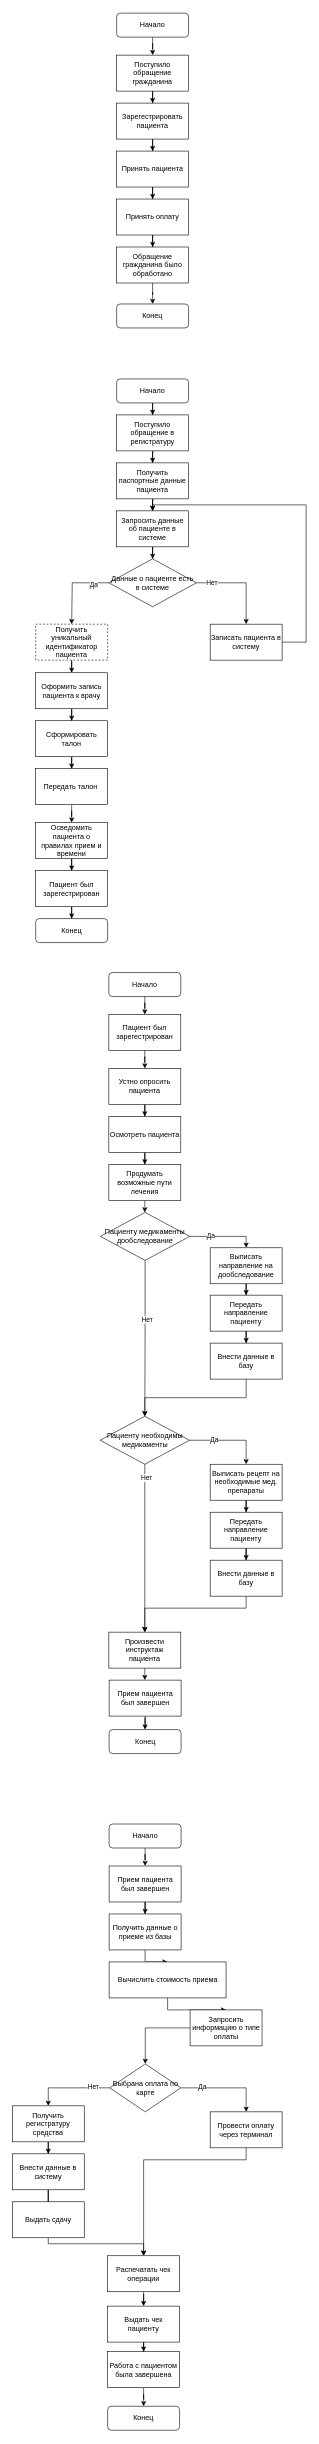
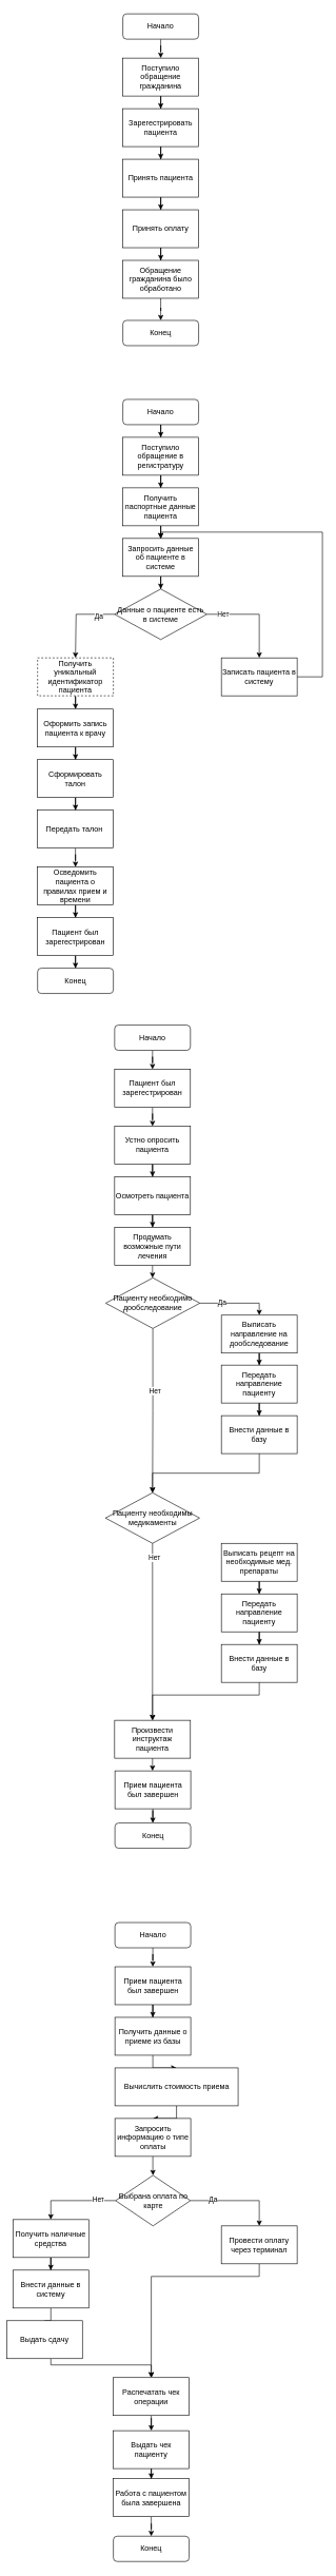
  <mxCell id="0" />
  <mxCell id="1" parent="0" />
  <mxCell id="2" value="" style="edgeStyle=orthogonalEdgeStyle;rounded=0;orthogonalLoop=1;jettySize=auto;html=1;" edge="1" parent="1" source="3" target="5"><mxGeometry relative="1" as="geometry" /></mxCell>
  <mxCell id="3" value="Начало" style="rounded=1;whiteSpace=wrap;html=1;" vertex="1" parent="1"><mxGeometry x="194" y="20" width="120" height="40" as="geometry" /></mxCell>
  <mxCell id="4" value="" style="edgeStyle=orthogonalEdgeStyle;rounded=0;orthogonalLoop=1;jettySize=auto;html=1;" edge="1" parent="1" source="5" target="7"><mxGeometry relative="1" as="geometry" /></mxCell>
  <mxCell id="5" value="Поступило обращение гражданина" style="rounded=0;whiteSpace=wrap;html=1;" vertex="1" parent="1"><mxGeometry x="194" y="90" width="120" height="60" as="geometry" /></mxCell>
  <mxCell id="6" value="" style="edgeStyle=orthogonalEdgeStyle;rounded=0;orthogonalLoop=1;jettySize=auto;html=1;" edge="1" parent="1" source="7" target="9"><mxGeometry relative="1" as="geometry" /></mxCell>
  <mxCell id="7" value="Зарегестрировать пациента" style="whiteSpace=wrap;html=1;rounded=0;" vertex="1" parent="1"><mxGeometry x="194" y="170" width="120" height="60" as="geometry" /></mxCell>
  <mxCell id="8" value="" style="edgeStyle=orthogonalEdgeStyle;rounded=0;orthogonalLoop=1;jettySize=auto;html=1;" edge="1" parent="1" source="9" target="11"><mxGeometry relative="1" as="geometry" /></mxCell>
  <mxCell id="9" value="Принять пациента" style="whiteSpace=wrap;html=1;rounded=0;" vertex="1" parent="1"><mxGeometry x="194" y="250" width="120" height="60" as="geometry" /></mxCell>
  <mxCell id="10" value="" style="edgeStyle=orthogonalEdgeStyle;rounded=0;orthogonalLoop=1;jettySize=auto;html=1;" edge="1" parent="1" source="11" target="13"><mxGeometry relative="1" as="geometry" /></mxCell>
  <mxCell id="11" value="Принять оплату" style="whiteSpace=wrap;html=1;rounded=0;" vertex="1" parent="1"><mxGeometry x="194" y="330" width="120" height="60" as="geometry" /></mxCell>
  <mxCell id="12" value="" style="edgeStyle=orthogonalEdgeStyle;rounded=0;orthogonalLoop=1;jettySize=auto;html=1;" edge="1" parent="1" source="13" target="14"><mxGeometry relative="1" as="geometry" /></mxCell>
  <mxCell id="13" value="Обращение гражданина было обработано" style="whiteSpace=wrap;html=1;rounded=0;" vertex="1" parent="1"><mxGeometry x="194" y="410" width="120" height="60" as="geometry" /></mxCell>
  <mxCell id="14" value="Конец" style="rounded=1;whiteSpace=wrap;html=1;" vertex="1" parent="1"><mxGeometry x="194" y="505" width="120" height="40" as="geometry" /></mxCell>
  <mxCell id="15" value="" style="edgeStyle=orthogonalEdgeStyle;rounded=0;orthogonalLoop=1;jettySize=auto;html=1;" edge="1" parent="1" source="16" target="18"><mxGeometry relative="1" as="geometry" /></mxCell>
  <mxCell id="16" value="Начало" style="rounded=1;whiteSpace=wrap;html=1;" vertex="1" parent="1"><mxGeometry x="194" y="630" width="120" height="40" as="geometry" /></mxCell>
  <mxCell id="17" value="" style="edgeStyle=orthogonalEdgeStyle;rounded=0;orthogonalLoop=1;jettySize=auto;html=1;" edge="1" parent="1" source="18" target="20"><mxGeometry relative="1" as="geometry" /></mxCell>
  <mxCell id="18" value="Поступило обращение в регистратуру" style="rounded=0;whiteSpace=wrap;html=1;" vertex="1" parent="1"><mxGeometry x="194" y="690" width="120" height="60" as="geometry" /></mxCell>
  <mxCell id="19" value="" style="edgeStyle=orthogonalEdgeStyle;rounded=0;orthogonalLoop=1;jettySize=auto;html=1;" edge="1" parent="1" source="20" target="22"><mxGeometry relative="1" as="geometry" /></mxCell>
  <mxCell id="20" value="Получить паспортные данные пациента" style="whiteSpace=wrap;html=1;rounded=0;" vertex="1" parent="1"><mxGeometry x="194" y="770" width="120" height="60" as="geometry" /></mxCell>
  <mxCell id="21" value="" style="edgeStyle=orthogonalEdgeStyle;rounded=0;orthogonalLoop=1;jettySize=auto;html=1;" edge="1" parent="1" source="22" target="27"><mxGeometry relative="1" as="geometry" /></mxCell>
  <mxCell id="22" value="Запросить данные об пациенте в системе" style="whiteSpace=wrap;html=1;rounded=0;" vertex="1" parent="1"><mxGeometry x="194" y="850" width="120" height="60" as="geometry" /></mxCell>
  <mxCell id="23" style="edgeStyle=orthogonalEdgeStyle;rounded=0;orthogonalLoop=1;jettySize=auto;html=1;entryX=0.5;entryY=0;entryDx=0;entryDy=0;" edge="1" parent="1" source="27" target="29"><mxGeometry relative="1" as="geometry"><Array as="points"><mxPoint x="120" y="970" /><mxPoint x="120" y="1039" /></Array></mxGeometry></mxCell>
  <mxCell id="24" value="Да" style="edgeLabel;html=1;align=center;verticalAlign=middle;resizable=0;points=[];" vertex="1" connectable="0" parent="23"><mxGeometry x="-0.603" y="2" relative="1" as="geometry"><mxPoint as="offset" /></mxGeometry></mxCell>
  <mxCell id="25" value="" style="edgeStyle=orthogonalEdgeStyle;rounded=0;orthogonalLoop=1;jettySize=auto;html=1;" edge="1" parent="1" source="27" target="31"><mxGeometry relative="1" as="geometry" /></mxCell>
  <mxCell id="26" value="Нет" style="edgeLabel;html=1;align=center;verticalAlign=middle;resizable=0;points=[];" vertex="1" connectable="0" parent="25"><mxGeometry x="-0.674" y="1" relative="1" as="geometry"><mxPoint as="offset" /></mxGeometry></mxCell>
  <mxCell id="27" value="Данные о пациенте есть в системе" style="rhombus;whiteSpace=wrap;html=1;rounded=0;" vertex="1" parent="1"><mxGeometry x="181" y="930" width="146" height="80" as="geometry" /></mxCell>
  <mxCell id="28" value="" style="edgeStyle=orthogonalEdgeStyle;rounded=0;orthogonalLoop=1;jettySize=auto;html=1;" edge="1" parent="1" source="29" target="33"><mxGeometry relative="1" as="geometry" /></mxCell>
  <mxCell id="29" value="Получить уникальный идентификатор пациента" style="rounded=0;whiteSpace=wrap;html=1;dashed=1;" vertex="1" parent="1"><mxGeometry x="59" y="1039" width="120" height="60" as="geometry" /></mxCell>
  <mxCell id="30" style="edgeStyle=orthogonalEdgeStyle;rounded=0;orthogonalLoop=1;jettySize=auto;html=1;entryX=0.5;entryY=0;entryDx=0;entryDy=0;" edge="1" parent="1" source="31" target="22"><mxGeometry relative="1" as="geometry"><Array as="points"><mxPoint x="510" y="1069" /><mxPoint x="510" y="840" /><mxPoint x="254" y="840" /></Array></mxGeometry></mxCell>
  <mxCell id="31" value="Записать пациента в систему" style="whiteSpace=wrap;html=1;rounded=0;" vertex="1" parent="1"><mxGeometry x="350" y="1039" width="120" height="60" as="geometry" /></mxCell>
  <mxCell id="32" value="" style="edgeStyle=orthogonalEdgeStyle;rounded=0;orthogonalLoop=1;jettySize=auto;html=1;" edge="1" parent="1" source="33" target="35"><mxGeometry relative="1" as="geometry" /></mxCell>
  <mxCell id="33" value="Оформить запись пациента к врачу" style="whiteSpace=wrap;html=1;rounded=0;" vertex="1" parent="1"><mxGeometry x="59" y="1120" width="120" height="60" as="geometry" /></mxCell>
  <mxCell id="34" value="" style="edgeStyle=orthogonalEdgeStyle;rounded=0;orthogonalLoop=1;jettySize=auto;html=1;" edge="1" parent="1" source="35" target="37"><mxGeometry relative="1" as="geometry" /></mxCell>
  <mxCell id="35" value="Сформировать талон" style="whiteSpace=wrap;html=1;rounded=0;" vertex="1" parent="1"><mxGeometry x="59" y="1200" width="120" height="60" as="geometry" /></mxCell>
  <mxCell id="36" value="" style="edgeStyle=orthogonalEdgeStyle;rounded=0;orthogonalLoop=1;jettySize=auto;html=1;" edge="1" parent="1" source="37" target="39"><mxGeometry relative="1" as="geometry" /></mxCell>
  <mxCell id="37" value="Передать талон&amp;nbsp;" style="whiteSpace=wrap;html=1;rounded=0;" vertex="1" parent="1"><mxGeometry x="59" y="1280" width="120" height="60" as="geometry" /></mxCell>
  <mxCell id="38" value="" style="edgeStyle=orthogonalEdgeStyle;rounded=0;orthogonalLoop=1;jettySize=auto;html=1;" edge="1" parent="1" source="39" target="41"><mxGeometry relative="1" as="geometry" /></mxCell>
  <mxCell id="39" value="Осведомить пациента о правилах прием и времени" style="whiteSpace=wrap;html=1;rounded=0;" vertex="1" parent="1"><mxGeometry x="59" y="1370" width="120" height="60" as="geometry" /></mxCell>
  <mxCell id="40" value="" style="edgeStyle=orthogonalEdgeStyle;rounded=0;orthogonalLoop=1;jettySize=auto;html=1;" edge="1" parent="1" source="41" target="42"><mxGeometry relative="1" as="geometry" /></mxCell>
  <mxCell id="41" value="Пациент был зарегестрирован" style="whiteSpace=wrap;html=1;rounded=0;" vertex="1" parent="1"><mxGeometry x="59" y="1450" width="120" height="60" as="geometry" /></mxCell>
  <mxCell id="42" value="Конец" style="rounded=1;whiteSpace=wrap;html=1;" vertex="1" parent="1"><mxGeometry x="59" y="1530" width="120" height="40" as="geometry" /></mxCell>
  <mxCell id="43" value="" style="edgeStyle=orthogonalEdgeStyle;rounded=0;orthogonalLoop=1;jettySize=auto;html=1;" edge="1" parent="1" source="44" target="46"><mxGeometry relative="1" as="geometry" /></mxCell>
  <mxCell id="44" value="Начало" style="rounded=1;whiteSpace=wrap;html=1;" vertex="1" parent="1"><mxGeometry x="181" y="1620" width="120" height="40" as="geometry" /></mxCell>
  <mxCell id="45" value="" style="edgeStyle=orthogonalEdgeStyle;rounded=0;orthogonalLoop=1;jettySize=auto;html=1;" edge="1" parent="1" source="46" target="48"><mxGeometry relative="1" as="geometry" /></mxCell>
  <mxCell id="46" value="Пациент был зарегестрирован" style="whiteSpace=wrap;html=1;rounded=0;" vertex="1" parent="1"><mxGeometry x="181" y="1690" width="120" height="60" as="geometry" /></mxCell>
  <mxCell id="47" value="" style="edgeStyle=orthogonalEdgeStyle;rounded=0;orthogonalLoop=1;jettySize=auto;html=1;" edge="1" parent="1" source="48" target="50"><mxGeometry relative="1" as="geometry" /></mxCell>
  <mxCell id="48" value="Устно опросить пациента" style="whiteSpace=wrap;html=1;rounded=0;" vertex="1" parent="1"><mxGeometry x="181" y="1780" width="120" height="60" as="geometry" /></mxCell>
  <mxCell id="49" value="" style="edgeStyle=orthogonalEdgeStyle;rounded=0;orthogonalLoop=1;jettySize=auto;html=1;" edge="1" parent="1" source="50" target="52"><mxGeometry relative="1" as="geometry" /></mxCell>
  <mxCell id="50" value="Осмотреть пациента" style="whiteSpace=wrap;html=1;rounded=0;" vertex="1" parent="1"><mxGeometry x="181" y="1860" width="120" height="60" as="geometry" /></mxCell>
  <mxCell id="51" value="" style="edgeStyle=orthogonalEdgeStyle;rounded=0;orthogonalLoop=1;jettySize=auto;html=1;" edge="1" parent="1" source="52" target="57"><mxGeometry relative="1" as="geometry" /></mxCell>
  <mxCell id="52" value="Продумать возможные пути лечения" style="whiteSpace=wrap;html=1;rounded=0;" vertex="1" parent="1"><mxGeometry x="181" y="1940" width="120" height="60" as="geometry" /></mxCell>
  <mxCell id="53" value="" style="edgeStyle=orthogonalEdgeStyle;rounded=0;orthogonalLoop=1;jettySize=auto;html=1;entryX=0.5;entryY=0;entryDx=0;entryDy=0;" edge="1" parent="1" source="57" target="59"><mxGeometry relative="1" as="geometry"><Array as="points"><mxPoint x="410" y="2060" /></Array></mxGeometry></mxCell>
  <mxCell id="54" value="Да" style="edgeLabel;html=1;align=center;verticalAlign=middle;resizable=0;points=[];" vertex="1" connectable="0" parent="53"><mxGeometry x="-0.391" y="1" relative="1" as="geometry"><mxPoint as="offset" /></mxGeometry></mxCell>
  <mxCell id="55" style="edgeStyle=orthogonalEdgeStyle;rounded=0;orthogonalLoop=1;jettySize=auto;html=1;" edge="1" parent="1" source="57" target="68"><mxGeometry relative="1" as="geometry" /></mxCell>
  <mxCell id="56" value="Нет" style="edgeLabel;html=1;align=center;verticalAlign=middle;resizable=0;points=[];" vertex="1" connectable="0" parent="55"><mxGeometry x="-0.251" y="3" relative="1" as="geometry"><mxPoint as="offset" /></mxGeometry></mxCell>
- <mxCell id="57" value="Пациенту медикаменты дообследование" style="rhombus;whiteSpace=wrap;html=1;rounded=0;" vertex="1" parent="1"><mxGeometry x="167" y="2020" width="149" height="80" as="geometry" /></mxCell>
+ <mxCell id="57" value="Пациенту необходимо дообследование" style="rhombus;whiteSpace=wrap;html=1;rounded=0;" vertex="1" parent="1"><mxGeometry x="167" y="2020" width="149" height="80" as="geometry" /></mxCell>
  <mxCell id="58" value="" style="edgeStyle=orthogonalEdgeStyle;rounded=0;orthogonalLoop=1;jettySize=auto;html=1;" edge="1" parent="1" source="59" target="61"><mxGeometry relative="1" as="geometry" /></mxCell>
  <mxCell id="59" value="Выписать направление на дообследование" style="whiteSpace=wrap;html=1;rounded=0;" vertex="1" parent="1"><mxGeometry x="350" y="2079" width="120" height="60" as="geometry" /></mxCell>
  <mxCell id="60" value="" style="edgeStyle=orthogonalEdgeStyle;rounded=0;orthogonalLoop=1;jettySize=auto;html=1;" edge="1" parent="1" source="61" target="63"><mxGeometry relative="1" as="geometry" /></mxCell>
  <mxCell id="61" value="Передать направление пациенту" style="whiteSpace=wrap;html=1;rounded=0;" vertex="1" parent="1"><mxGeometry x="350" y="2158" width="120" height="60" as="geometry" /></mxCell>
  <mxCell id="62" style="edgeStyle=orthogonalEdgeStyle;rounded=0;orthogonalLoop=1;jettySize=auto;html=1;exitX=0.5;exitY=1;exitDx=0;exitDy=0;" edge="1" parent="1" source="63" target="68"><mxGeometry relative="1" as="geometry" /></mxCell>
  <mxCell id="63" value="Внести данные в базу" style="whiteSpace=wrap;html=1;rounded=0;" vertex="1" parent="1"><mxGeometry x="350" y="2238" width="120" height="60" as="geometry" /></mxCell>
- <mxCell id="64" value="" style="edgeStyle=orthogonalEdgeStyle;rounded=0;orthogonalLoop=1;jettySize=auto;html=1;entryX=0.5;entryY=0;entryDx=0;entryDy=0;" edge="1" parent="1" source="68" target="70"><mxGeometry relative="1" as="geometry" /></mxCell>
- <mxCell id="65" value="Да" style="edgeLabel;html=1;align=center;verticalAlign=middle;resizable=0;points=[];" vertex="1" connectable="0" parent="64"><mxGeometry x="-0.384" y="1" relative="1" as="geometry"><mxPoint as="offset" /></mxGeometry></mxCell>
  <mxCell id="66" style="edgeStyle=orthogonalEdgeStyle;rounded=0;orthogonalLoop=1;jettySize=auto;html=1;entryX=0.5;entryY=0;entryDx=0;entryDy=0;" edge="1" parent="1" source="68" target="76"><mxGeometry relative="1" as="geometry" /></mxCell>
  <mxCell id="67" value="Нет" style="edgeLabel;html=1;align=center;verticalAlign=middle;resizable=0;points=[];" vertex="1" connectable="0" parent="66"><mxGeometry x="-0.84" y="2" relative="1" as="geometry"><mxPoint as="offset" /></mxGeometry></mxCell>
  <mxCell id="68" value="Пациенту необходимы медикаменты" style="rhombus;whiteSpace=wrap;html=1;rounded=0;" vertex="1" parent="1"><mxGeometry x="166.5" y="2360" width="149" height="80" as="geometry" /></mxCell>
  <mxCell id="69" value="" style="edgeStyle=orthogonalEdgeStyle;rounded=0;orthogonalLoop=1;jettySize=auto;html=1;" edge="1" parent="1" source="70" target="72"><mxGeometry relative="1" as="geometry" /></mxCell>
  <mxCell id="70" value="Выписать рецепт на необходимые мед. препараты" style="whiteSpace=wrap;html=1;rounded=0;" vertex="1" parent="1"><mxGeometry x="350" y="2440" width="120" height="60" as="geometry" /></mxCell>
  <mxCell id="71" value="" style="edgeStyle=orthogonalEdgeStyle;rounded=0;orthogonalLoop=1;jettySize=auto;html=1;" edge="1" parent="1" source="72" target="74"><mxGeometry relative="1" as="geometry" /></mxCell>
  <mxCell id="72" value="Передать направление пациенту" style="whiteSpace=wrap;html=1;rounded=0;" vertex="1" parent="1"><mxGeometry x="350" y="2520" width="120" height="60" as="geometry" /></mxCell>
  <mxCell id="73" style="edgeStyle=orthogonalEdgeStyle;rounded=0;orthogonalLoop=1;jettySize=auto;html=1;entryX=0.5;entryY=0;entryDx=0;entryDy=0;exitX=0.5;exitY=1;exitDx=0;exitDy=0;" edge="1" parent="1" source="74" target="76"><mxGeometry relative="1" as="geometry"><Array as="points"><mxPoint x="410" y="2680" /><mxPoint x="241" y="2680" /></Array></mxGeometry></mxCell>
  <mxCell id="74" value="Внести данные в базу" style="whiteSpace=wrap;html=1;rounded=0;" vertex="1" parent="1"><mxGeometry x="350" y="2600" width="120" height="60" as="geometry" /></mxCell>
  <mxCell id="75" value="" style="edgeStyle=orthogonalEdgeStyle;rounded=0;orthogonalLoop=1;jettySize=auto;html=1;" edge="1" parent="1" source="76" target="78"><mxGeometry relative="1" as="geometry" /></mxCell>
  <mxCell id="76" value="Произвести инструктаж пациента" style="rounded=0;whiteSpace=wrap;html=1;" vertex="1" parent="1"><mxGeometry x="181" y="2720" width="120" height="60" as="geometry" /></mxCell>
  <mxCell id="77" value="" style="edgeStyle=orthogonalEdgeStyle;rounded=0;orthogonalLoop=1;jettySize=auto;html=1;" edge="1" parent="1" source="78" target="79"><mxGeometry relative="1" as="geometry" /></mxCell>
  <mxCell id="78" value="Прием пациента был завершен" style="whiteSpace=wrap;html=1;rounded=0;" vertex="1" parent="1"><mxGeometry x="181.5" y="2800" width="120" height="60" as="geometry" /></mxCell>
  <mxCell id="79" value="Конец" style="rounded=1;whiteSpace=wrap;html=1;" vertex="1" parent="1"><mxGeometry x="181.5" y="2882.5" width="120" height="40" as="geometry" /></mxCell>
  <mxCell id="80" value="" style="edgeStyle=orthogonalEdgeStyle;rounded=0;orthogonalLoop=1;jettySize=auto;html=1;" edge="1" parent="1" source="81" target="83"><mxGeometry relative="1" as="geometry" /></mxCell>
  <mxCell id="81" value="Начало" style="rounded=1;whiteSpace=wrap;html=1;" vertex="1" parent="1"><mxGeometry x="181.5" y="3040" width="120" height="40" as="geometry" /></mxCell>
  <mxCell id="82" value="" style="edgeStyle=orthogonalEdgeStyle;rounded=0;orthogonalLoop=1;jettySize=auto;html=1;" edge="1" parent="1" source="83" target="85"><mxGeometry relative="1" as="geometry" /></mxCell>
  <mxCell id="83" value="Прием пациента был завершен" style="rounded=0;whiteSpace=wrap;html=1;" vertex="1" parent="1"><mxGeometry x="181.5" y="3110" width="120" height="60" as="geometry" /></mxCell>
  <mxCell id="84" value="" style="edgeStyle=orthogonalEdgeStyle;rounded=0;orthogonalLoop=1;jettySize=auto;html=1;" edge="1" parent="1" source="85" target="87"><mxGeometry relative="1" as="geometry" /></mxCell>
  <mxCell id="85" value="Получить данные о приеме из базы" style="whiteSpace=wrap;html=1;rounded=0;" vertex="1" parent="1"><mxGeometry x="181.5" y="3190" width="120" height="60" as="geometry" /></mxCell>
  <mxCell id="86" value="" style="edgeStyle=orthogonalEdgeStyle;rounded=0;orthogonalLoop=1;jettySize=auto;html=1;" edge="1" parent="1" source="87" target="89"><mxGeometry relative="1" as="geometry" /></mxCell>
  <mxCell id="87" value="Вычислить стоимость приема" style="whiteSpace=wrap;html=1;rounded=0;" vertex="1" parent="1"><mxGeometry x="181.5" y="3270" width="195" height="60" as="geometry" /></mxCell>
  <mxCell id="88" value="" style="edgeStyle=orthogonalEdgeStyle;rounded=0;orthogonalLoop=1;jettySize=auto;html=1;" edge="1" parent="1" source="89" target="94"><mxGeometry relative="1" as="geometry" /></mxCell>
- <mxCell id="89" value="Запросить информацию о типе оплаты" style="whiteSpace=wrap;html=1;rounded=0;" vertex="1" parent="1"><mxGeometry x="316.5" y="3350" width="120" height="60" as="geometry" /></mxCell>
+ <mxCell id="89" value="Запросить информацию о типе оплаты" style="whiteSpace=wrap;html=1;rounded=0;" vertex="1" parent="1"><mxGeometry x="181.5" y="3350" width="120" height="60" as="geometry" /></mxCell>
  <mxCell id="90" value="" style="edgeStyle=orthogonalEdgeStyle;rounded=0;orthogonalLoop=1;jettySize=auto;html=1;entryX=0.5;entryY=0;entryDx=0;entryDy=0;" edge="1" parent="1" source="94" target="96"><mxGeometry relative="1" as="geometry" /></mxCell>
  <mxCell id="91" value="Да" style="edgeLabel;html=1;align=center;verticalAlign=middle;resizable=0;points=[];" vertex="1" connectable="0" parent="90"><mxGeometry x="-0.529" y="2" relative="1" as="geometry"><mxPoint as="offset" /></mxGeometry></mxCell>
  <mxCell id="92" value="" style="edgeStyle=orthogonalEdgeStyle;rounded=0;orthogonalLoop=1;jettySize=auto;html=1;entryX=0.5;entryY=0;entryDx=0;entryDy=0;" edge="1" parent="1" source="94" target="98"><mxGeometry relative="1" as="geometry" /></mxCell>
  <mxCell id="93" value="Нет" style="edgeLabel;html=1;align=center;verticalAlign=middle;resizable=0;points=[];" vertex="1" connectable="0" parent="92"><mxGeometry x="-0.583" y="-3" relative="1" as="geometry"><mxPoint as="offset" /></mxGeometry></mxCell>
  <mxCell id="94" value="Выбрана оплата по карте" style="rhombus;whiteSpace=wrap;html=1;rounded=0;" vertex="1" parent="1"><mxGeometry x="182.5" y="3440" width="118.5" height="80" as="geometry" /></mxCell>
  <mxCell id="95" style="edgeStyle=orthogonalEdgeStyle;rounded=0;orthogonalLoop=1;jettySize=auto;html=1;entryX=0.5;entryY=0;entryDx=0;entryDy=0;" edge="1" parent="1" source="96" target="104"><mxGeometry relative="1" as="geometry"><Array as="points"><mxPoint x="410" y="3600" /><mxPoint x="239" y="3600" /></Array></mxGeometry></mxCell>
  <mxCell id="96" value="Провести оплату через терминал" style="whiteSpace=wrap;html=1;rounded=0;" vertex="1" parent="1"><mxGeometry x="350" y="3520" width="120" height="60" as="geometry" /></mxCell>
  <mxCell id="97" value="" style="edgeStyle=orthogonalEdgeStyle;rounded=0;orthogonalLoop=1;jettySize=auto;html=1;" edge="1" parent="1" source="98" target="100"><mxGeometry relative="1" as="geometry" /></mxCell>
- <mxCell id="98" value="Получить регистратуру средства" style="whiteSpace=wrap;html=1;rounded=0;" vertex="1" parent="1"><mxGeometry x="20" y="3510" width="120" height="60" as="geometry" /></mxCell>
+ <mxCell id="98" value="Получить наличные средства" style="whiteSpace=wrap;html=1;rounded=0;" vertex="1" parent="1"><mxGeometry x="20" y="3510" width="120" height="60" as="geometry" /></mxCell>
  <mxCell id="99" value="" style="edgeStyle=orthogonalEdgeStyle;rounded=0;orthogonalLoop=1;jettySize=auto;html=1;endArrow=none;" edge="1" parent="1" source="100" target="102"><mxGeometry relative="1" as="geometry" /></mxCell>
  <mxCell id="100" value="Внести данные в систему" style="whiteSpace=wrap;html=1;rounded=0;" vertex="1" parent="1"><mxGeometry x="20" y="3590" width="120" height="60" as="geometry" /></mxCell>
  <mxCell id="101" style="edgeStyle=orthogonalEdgeStyle;rounded=0;orthogonalLoop=1;jettySize=auto;html=1;" edge="1" parent="1" source="102" target="104"><mxGeometry relative="1" as="geometry"><Array as="points"><mxPoint x="80" y="3740" /><mxPoint x="239" y="3740" /></Array></mxGeometry></mxCell>
- <mxCell id="102" value="Выдать сдачу" style="whiteSpace=wrap;html=1;rounded=0;" vertex="1" parent="1"><mxGeometry x="20" y="3670" width="120" height="60" as="geometry" /></mxCell>
+ <mxCell id="102" value="Выдать сдачу" style="whiteSpace=wrap;html=1;rounded=0;" vertex="1" parent="1"><mxGeometry x="10" y="3670" width="120" height="60" as="geometry" /></mxCell>
  <mxCell id="103" value="" style="edgeStyle=orthogonalEdgeStyle;rounded=0;orthogonalLoop=1;jettySize=auto;html=1;" edge="1" parent="1" source="104" target="106"><mxGeometry relative="1" as="geometry" /></mxCell>
  <mxCell id="104" value="Распечатать чек операции" style="rounded=0;whiteSpace=wrap;html=1;" vertex="1" parent="1"><mxGeometry x="179" y="3760" width="120" height="60" as="geometry" /></mxCell>
  <mxCell id="105" value="" style="edgeStyle=orthogonalEdgeStyle;rounded=0;orthogonalLoop=1;jettySize=auto;html=1;" edge="1" parent="1" source="106" target="108"><mxGeometry relative="1" as="geometry" /></mxCell>
  <mxCell id="106" value="Выдать чек пациенту" style="whiteSpace=wrap;html=1;rounded=0;" vertex="1" parent="1"><mxGeometry x="179" y="3844" width="120" height="60" as="geometry" /></mxCell>
  <mxCell id="107" value="" style="edgeStyle=orthogonalEdgeStyle;rounded=0;orthogonalLoop=1;jettySize=auto;html=1;" edge="1" parent="1" source="108" target="109"><mxGeometry relative="1" as="geometry" /></mxCell>
  <mxCell id="108" value="Работа с пациентом была завершена" style="whiteSpace=wrap;html=1;rounded=0;" vertex="1" parent="1"><mxGeometry x="179" y="3920" width="120" height="60" as="geometry" /></mxCell>
  <mxCell id="109" value="Конец" style="rounded=1;whiteSpace=wrap;html=1;" vertex="1" parent="1"><mxGeometry x="179" y="4011" width="120" height="40" as="geometry" /></mxCell>
